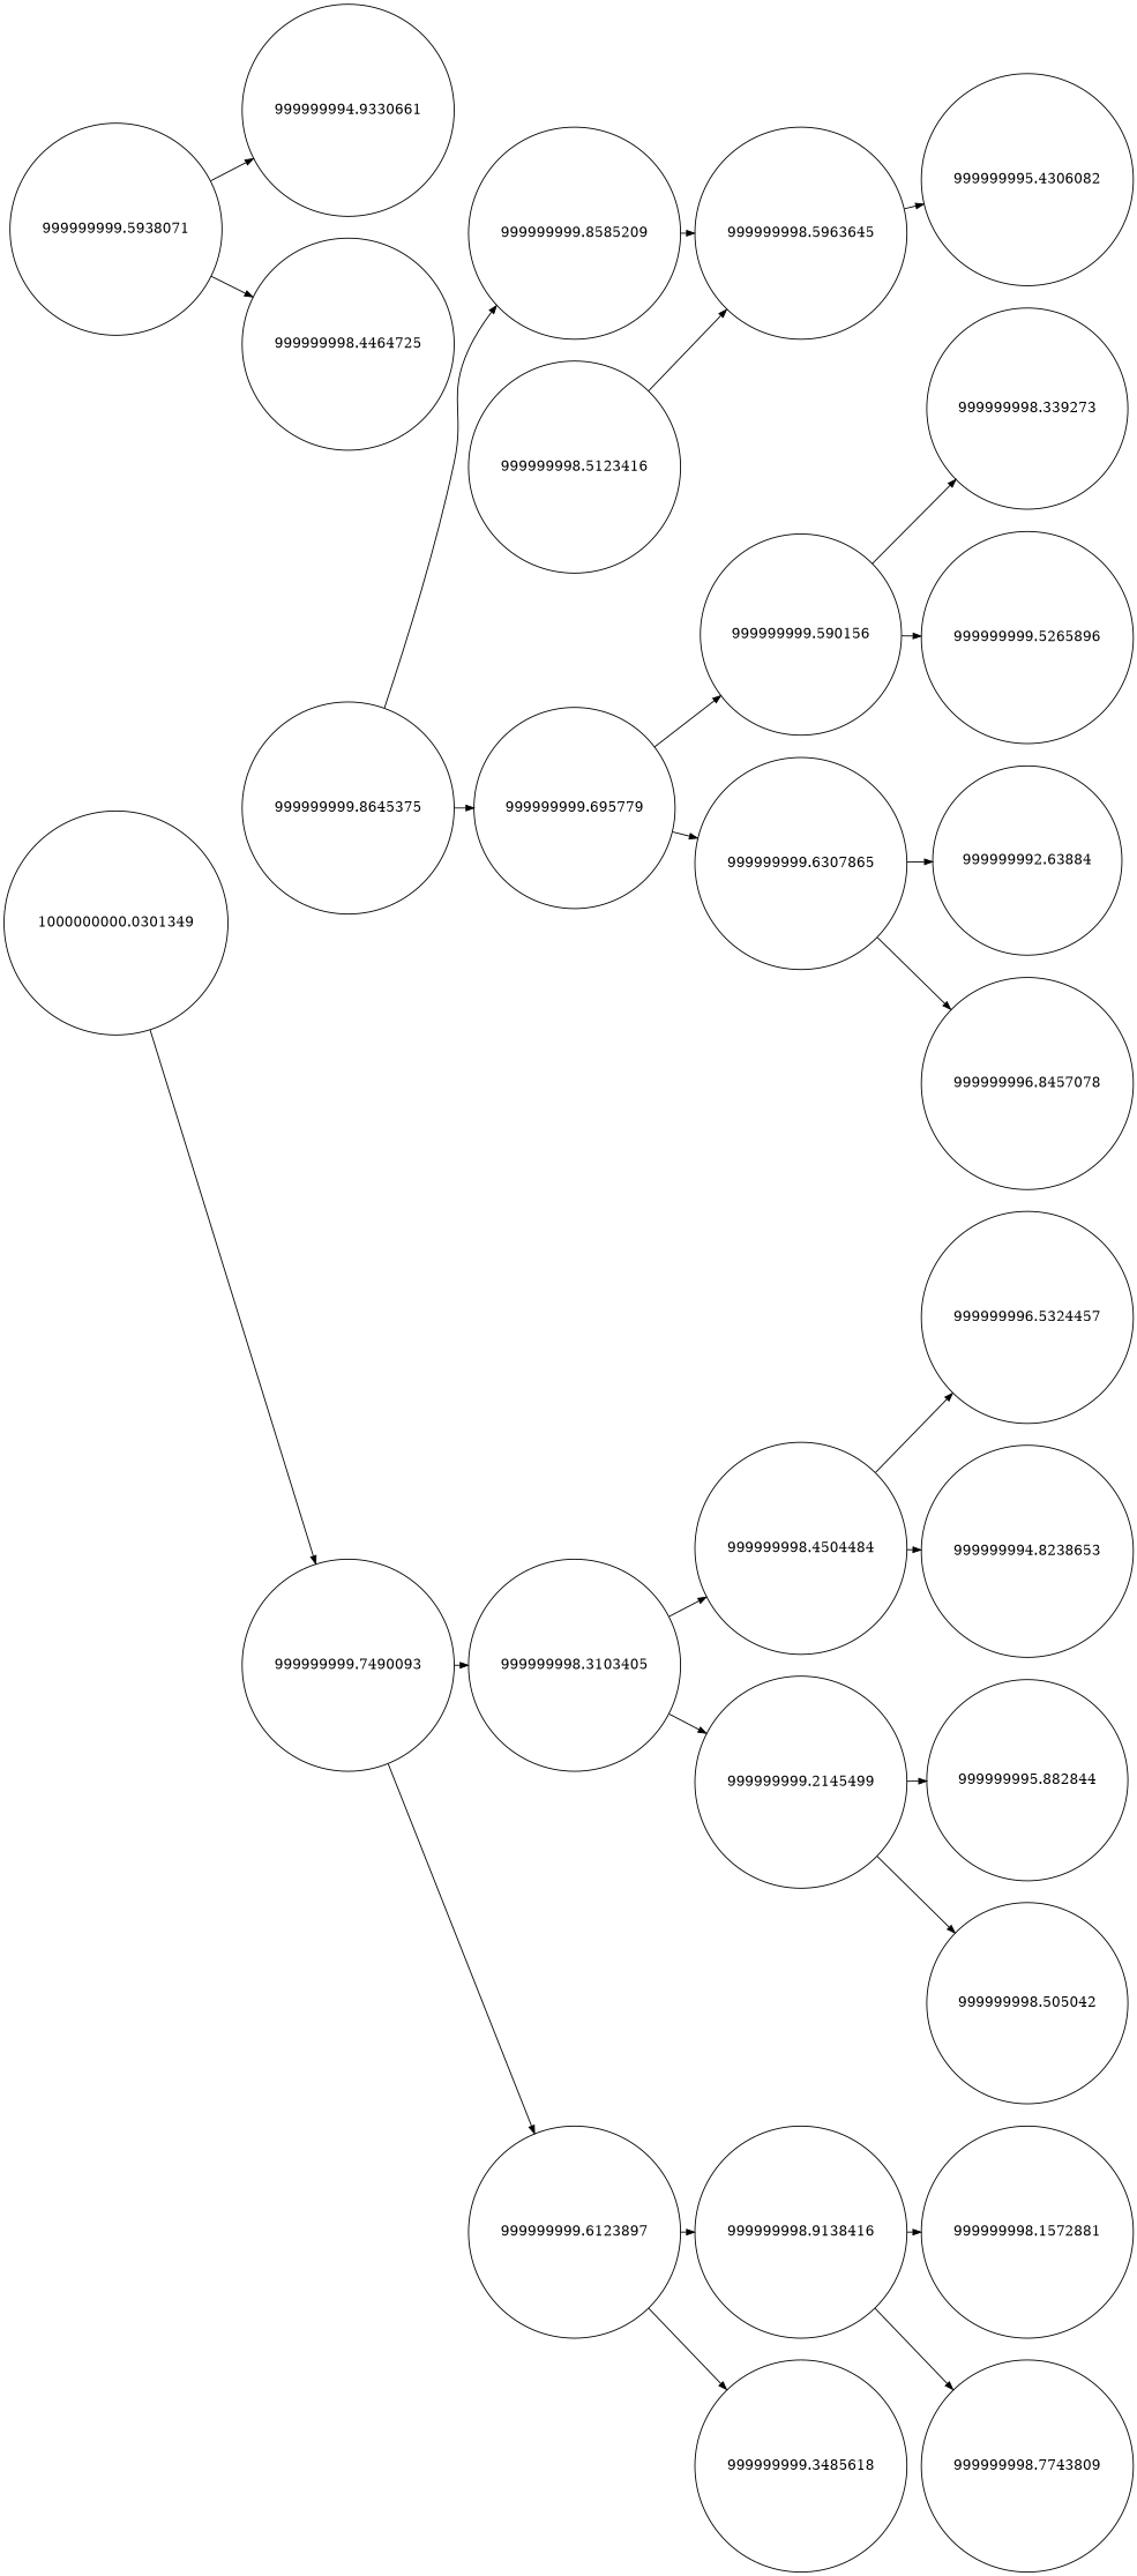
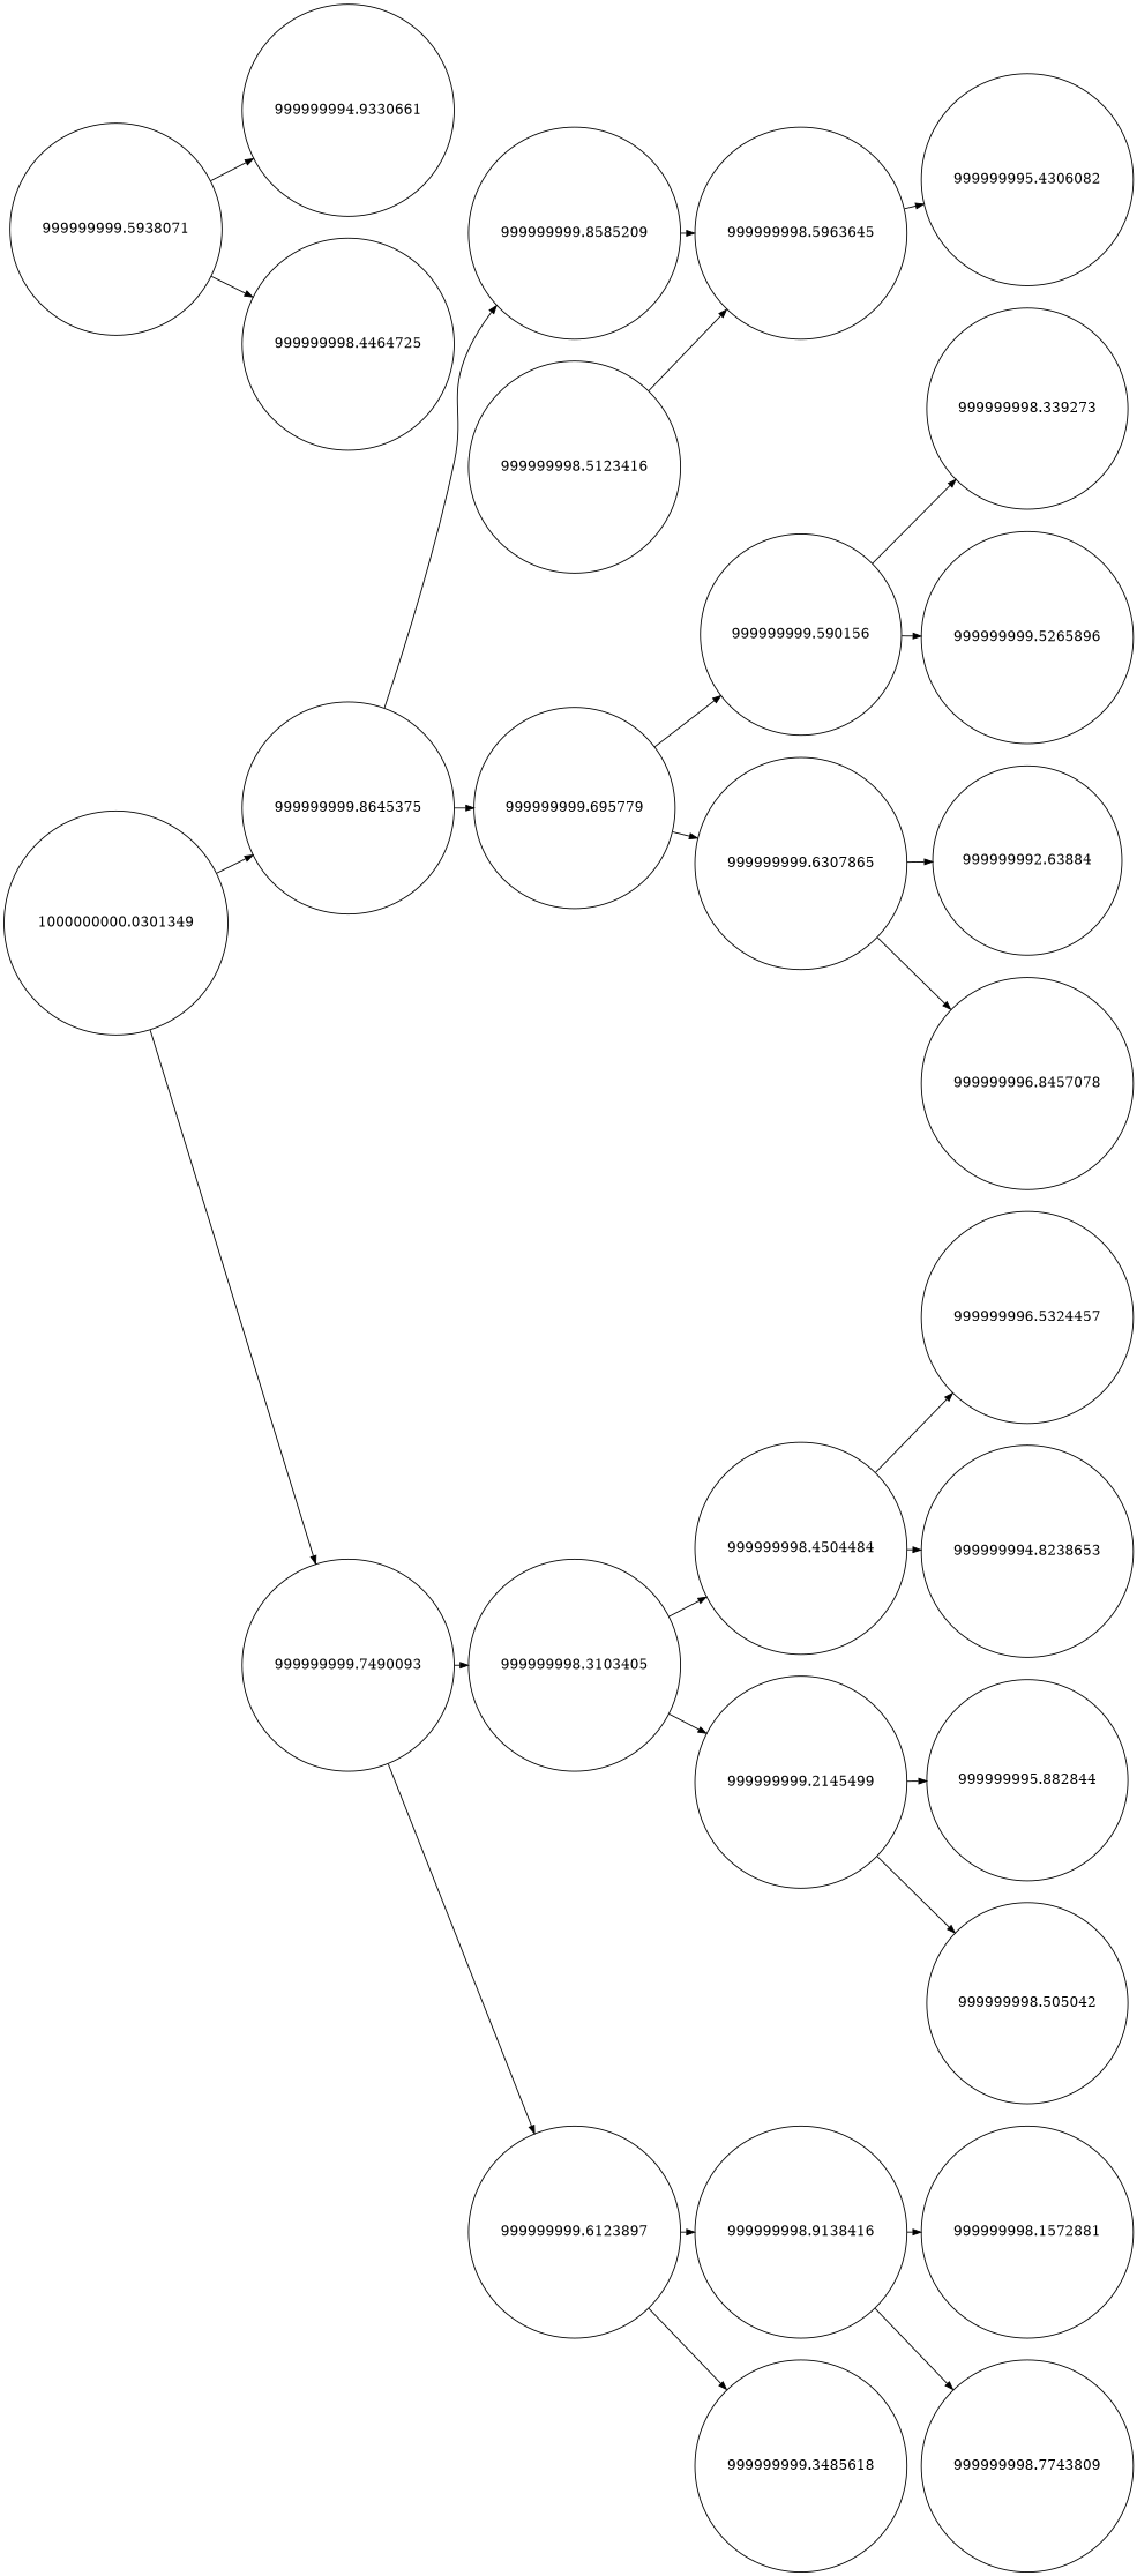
  digraph {
    nodesep=0.3
    rankdir=LR
    ranksep=0.2
    node [shape=circle]
    edge [arrowsize=0.8]
    n1 [label=1000000000.0301349]
    n2 [label=999999999.8645375]
    n3 [label=999999999.7490093]
    n4 [label=999999999.8585209]
    n5 [label=999999999.695779]
    n6 [label=999999998.3103405]
    n7 [label=999999999.6123897]
    n8 [label=999999998.5963645]
    n9 [label=999999999.590156]
    n10 [label=999999999.6307865]
    n11 [label=999999998.4504484]
    n12 [label=999999999.2145499]
    n13 [label=999999998.9138416]
    n14 [label=999999999.3485618]
    n15 [label=999999999.5938071]
    n16 [label=999999994.9330661]
    n17 [label=999999998.4464725]
    n18 [label=999999995.4306082]
    n19 [label=999999998.339273]
    n20 [label=999999999.5265896]
    n21 [label=999999992.63884]
    n22 [label=999999996.8457078]
    n23 [label=999999996.5324457]
    n24 [label=999999994.8238653]
    n25 [label=999999995.882844]
    n26 [label=999999998.505042]
    n27 [label=999999998.1572881]
    n28 [label=999999998.7743809]
    n29 [label=999999998.5123416]
+   n1 -> n2 [side=left]
    n1 -> n3
    n2 -> n4 [side=left]
    n2 -> n5
    n3 -> n6 [side=left]
    n3 -> n7
    n4 -> n8
    n5 -> n9 [side=left]
    n5 -> n10
    n6 -> n11 [side=left]
    n6 -> n12
    n7 -> n13 [side=left]
    n7 -> n14
    n8 -> n18 [side=left]
    n9 -> n19 [side=left]
    n9 -> n20
    n10 -> n21 [side=left]
    n10 -> n22
    n11 -> n23 [side=left]
    n11 -> n24
    n12 -> n25 [side=left]
    n12 -> n26
    n13 -> n27 [side=left]
    n13 -> n28
    n15 -> n16 [side=left]
    n15 -> n17
    n29 -> n8
  }
